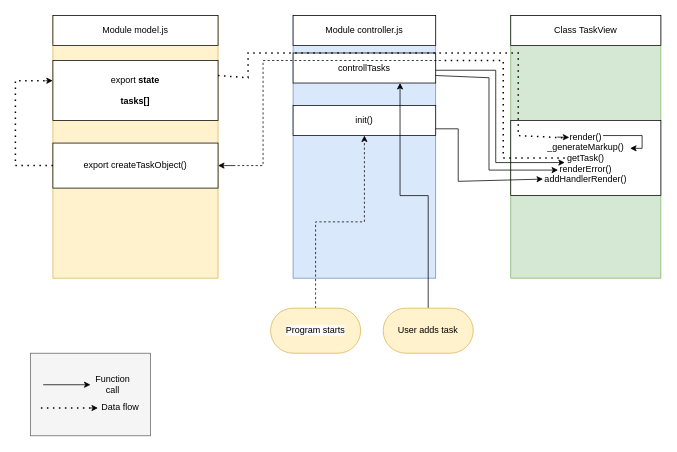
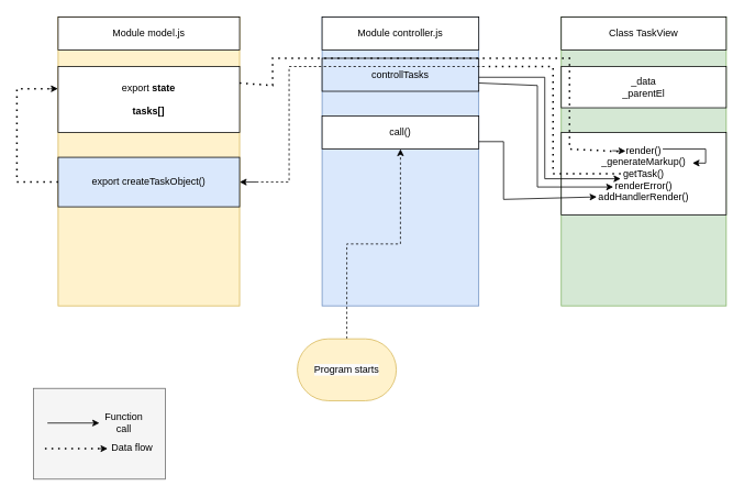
  <mxCell id="0" />
  <mxCell id="1" parent="0" />
  <mxCell id="2" value="" style="rounded=0;whiteSpace=wrap;html=1;fillColor=#fff2cc;strokeColor=#d6b656;" vertex="1" parent="1"><mxGeometry x="70" y="20" width="220" height="350" as="geometry" /></mxCell>
  <mxCell id="3" value="Module model.js" style="rounded=0;whiteSpace=wrap;html=1;" vertex="1" parent="1"><mxGeometry x="70" y="20" width="220" height="40" as="geometry" /></mxCell>
  <mxCell id="4" value="" style="rounded=0;whiteSpace=wrap;html=1;fillColor=#dae8fc;strokeColor=#6c8ebf;" vertex="1" parent="1"><mxGeometry x="390" y="20" width="190" height="350" as="geometry" /></mxCell>
  <mxCell id="5" value="Module controller.js" style="rounded=0;whiteSpace=wrap;html=1;" vertex="1" parent="1"><mxGeometry x="390" y="20" width="190" height="40" as="geometry" /></mxCell>
  <mxCell id="6" value="" style="rounded=0;whiteSpace=wrap;html=1;fillColor=#d5e8d4;strokeColor=#82b366;" vertex="1" parent="1"><mxGeometry x="680" y="20" width="200" height="350" as="geometry" /></mxCell>
  <mxCell id="7" value="Class TaskView" style="rounded=0;whiteSpace=wrap;html=1;" vertex="1" parent="1"><mxGeometry x="680" y="20" width="200" height="40" as="geometry" /></mxCell>
+ <mxCell id="8" value="_data&lt;br&gt;_parentEl" style="rounded=0;whiteSpace=wrap;html=1;" vertex="1" parent="1"><mxGeometry x="680" y="80" width="200" height="50" as="geometry" /></mxCell>
  <mxCell id="9" value="render()&lt;br&gt;_generateMarkup()&lt;br&gt;getTask()&lt;br&gt;renderError()&lt;br&gt;addHandlerRender()" style="rounded=0;whiteSpace=wrap;html=1;" vertex="1" parent="1"><mxGeometry x="680" y="160" width="200" height="100" as="geometry" /></mxCell>
  <mxCell id="10" value="export &lt;b&gt;state&lt;br&gt;&lt;br&gt;tasks[]&lt;br&gt;&lt;/b&gt;" style="rounded=0;whiteSpace=wrap;html=1;" vertex="1" parent="1"><mxGeometry x="70" y="80" width="220" height="80" as="geometry" /></mxCell>
- <mxCell id="11" value="controllTasks" style="rounded=0;whiteSpace=wrap;html=1;" vertex="1" parent="1"><mxGeometry x="390" y="70" width="190" height="40" as="geometry" /></mxCell>
- <mxCell id="12" value="init()" style="rounded=0;whiteSpace=wrap;html=1;" vertex="1" parent="1"><mxGeometry x="390" y="140" width="190" height="40" as="geometry" /></mxCell>
- <mxCell id="13" style="edgeStyle=orthogonalEdgeStyle;rounded=0;orthogonalLoop=1;jettySize=auto;html=1;entryX=0.75;entryY=1;entryDx=0;entryDy=0;" edge="1" parent="1" source="14" target="11"><mxGeometry relative="1" as="geometry" /></mxCell>
- <mxCell id="14" value="User adds task" style="rounded=1;whiteSpace=wrap;html=1;arcSize=50;fillColor=#fff2cc;strokeColor=#d6b656;" vertex="1" parent="1"><mxGeometry x="510" y="410" width="120" height="60" as="geometry" /></mxCell>
+ <mxCell id="11" value="controllTasks" style="rounded=0;whiteSpace=wrap;html=1;fillColor=#dae8fc;" vertex="1" parent="1"><mxGeometry x="390" y="70" width="190" height="40" as="geometry" /></mxCell>
+ <mxCell id="12" value="call()" style="rounded=0;whiteSpace=wrap;html=1;" vertex="1" parent="1"><mxGeometry x="390" y="140" width="190" height="40" as="geometry" /></mxCell>
  <mxCell id="15" style="edgeStyle=orthogonalEdgeStyle;rounded=0;orthogonalLoop=1;jettySize=auto;html=1;dashed=1;" edge="1" parent="1" source="16" target="12"><mxGeometry relative="1" as="geometry"><mxPoint x="460" y="130" as="targetPoint" /></mxGeometry></mxCell>
- <mxCell id="16" value="&lt;span style=&quot;color: rgb(0, 0, 0); font-family: Helvetica; font-size: 12px; font-style: normal; font-variant-ligatures: normal; font-variant-caps: normal; font-weight: 400; letter-spacing: normal; orphans: 2; text-align: center; text-indent: 0px; text-transform: none; widows: 2; word-spacing: 0px; -webkit-text-stroke-width: 0px; background-color: rgb(251, 251, 251); text-decoration-thickness: initial; text-decoration-style: initial; text-decoration-color: initial; float: none; display: inline !important;&quot;&gt;Program starts&lt;/span&gt;" style="rounded=1;whiteSpace=wrap;html=1;arcSize=50;fillColor=#FFF2CC;strokeColor=#d6b656;" vertex="1" parent="1"><mxGeometry x="360" y="410" width="120" height="60" as="geometry" /></mxCell>
+ <mxCell id="16" value="&lt;span style=&quot;color: rgb(0, 0, 0); font-family: Helvetica; font-size: 12px; font-style: normal; font-variant-ligatures: normal; font-variant-caps: normal; font-weight: 400; letter-spacing: normal; orphans: 2; text-align: center; text-indent: 0px; text-transform: none; widows: 2; word-spacing: 0px; -webkit-text-stroke-width: 0px; background-color: rgb(251, 251, 251); text-decoration-thickness: initial; text-decoration-style: initial; text-decoration-color: initial; float: none; display: inline !important;&quot;&gt;Program starts&lt;/span&gt;" style="rounded=1;whiteSpace=wrap;html=1;arcSize=50;fillColor=#FFF2CC;strokeColor=#d6b656;" vertex="1" parent="1"><mxGeometry x="360" y="410" width="120" height="75" as="geometry" /></mxCell>
  <mxCell id="17" value="" style="endArrow=classic;html=1;rounded=0;exitX=1;exitY=0.5;exitDx=0;exitDy=0;" edge="1" parent="1"><mxGeometry width="50" height="50" relative="1" as="geometry"><mxPoint x="580" y="171" as="sourcePoint" /><mxPoint x="723" y="238" as="targetPoint" /><Array as="points"><mxPoint x="610" y="171" /><mxPoint x="610" y="241" /></Array></mxGeometry></mxCell>
- <mxCell id="18" value="export createTaskObject()" style="rounded=0;whiteSpace=wrap;html=1;" vertex="1" parent="1"><mxGeometry x="70" y="190" width="220" height="60" as="geometry" /></mxCell>
+ <mxCell id="18" value="export createTaskObject()" style="rounded=0;whiteSpace=wrap;html=1;fillColor=#dae8fc;" vertex="1" parent="1"><mxGeometry x="70" y="190" width="220" height="60" as="geometry" /></mxCell>
  <mxCell id="19" value="" style="endArrow=classic;html=1;rounded=0;exitX=1;exitY=0.5;exitDx=0;exitDy=0;" edge="1" parent="1"><mxGeometry width="50" height="50" relative="1" as="geometry"><mxPoint x="580" y="93" as="sourcePoint" /><mxPoint x="752" y="216" as="targetPoint" /><Array as="points"><mxPoint x="660" y="93" /><mxPoint x="660" y="216" /></Array></mxGeometry></mxCell>
  <mxCell id="20" value="" style="endArrow=none;dashed=1;html=1;dashPattern=1 3;strokeWidth=2;rounded=0;" edge="1" parent="1"><mxGeometry width="50" height="50" relative="1" as="geometry"><mxPoint x="752" y="210" as="sourcePoint" /><mxPoint x="590" y="80" as="targetPoint" /><Array as="points"><mxPoint x="670" y="210" /><mxPoint x="670" y="80" /></Array></mxGeometry></mxCell>
  <mxCell id="21" value="" style="endArrow=classic;html=1;rounded=0;entryX=1;entryY=0.5;entryDx=0;entryDy=0;" edge="1" parent="1" target="18"><mxGeometry width="50" height="50" relative="1" as="geometry"><mxPoint x="310" y="220" as="sourcePoint" /><mxPoint x="660" y="70" as="targetPoint" /></mxGeometry></mxCell>
  <mxCell id="22" value="" style="endArrow=none;dashed=1;html=1;rounded=0;" edge="1" parent="1"><mxGeometry width="50" height="50" relative="1" as="geometry"><mxPoint x="310" y="220" as="sourcePoint" /><mxPoint x="590" y="80" as="targetPoint" /><Array as="points"><mxPoint x="350" y="220" /><mxPoint x="350" y="80" /></Array></mxGeometry></mxCell>
  <mxCell id="23" value="" style="endArrow=none;dashed=1;html=1;dashPattern=1 3;strokeWidth=2;rounded=0;exitX=0;exitY=0.5;exitDx=0;exitDy=0;" edge="1" parent="1" source="18"><mxGeometry width="50" height="50" relative="1" as="geometry"><mxPoint x="280" y="200" as="sourcePoint" /><mxPoint x="60" y="107" as="targetPoint" /><Array as="points"><mxPoint x="20" y="220" /><mxPoint x="20" y="107" /></Array></mxGeometry></mxCell>
  <mxCell id="24" value="" style="endArrow=classic;html=1;rounded=0;entryX=-0.001;entryY=0.373;entryDx=0;entryDy=0;entryPerimeter=0;" edge="1" parent="1"><mxGeometry width="50" height="50" relative="1" as="geometry"><mxPoint x="60" y="107" as="sourcePoint" /><mxPoint x="69.78" y="106.84" as="targetPoint" /></mxGeometry></mxCell>
  <mxCell id="25" value="" style="endArrow=none;dashed=1;html=1;dashPattern=1 3;strokeWidth=2;rounded=0;" edge="1" parent="1"><mxGeometry width="50" height="50" relative="1" as="geometry"><mxPoint x="290" y="100" as="sourcePoint" /><mxPoint x="750" y="183" as="targetPoint" /><Array as="points"><mxPoint x="330" y="103" /><mxPoint x="330" y="70" /><mxPoint x="490" y="70" /><mxPoint x="690" y="70" /><mxPoint x="690" y="180" /></Array></mxGeometry></mxCell>
  <mxCell id="26" value="" style="endArrow=classic;html=1;rounded=0;" edge="1" parent="1"><mxGeometry width="50" height="50" relative="1" as="geometry"><mxPoint x="742" y="182" as="sourcePoint" /><mxPoint x="758" y="182.474" as="targetPoint" /></mxGeometry></mxCell>
  <mxCell id="27" value="" style="endArrow=classic;html=1;rounded=0;" edge="1" parent="1"><mxGeometry width="50" height="50" relative="1" as="geometry"><mxPoint x="803" y="180" as="sourcePoint" /><mxPoint x="839" y="197" as="targetPoint" /><Array as="points"><mxPoint x="855" y="180" /><mxPoint x="855" y="197" /></Array></mxGeometry></mxCell>
  <mxCell id="28" value="" style="endArrow=classic;html=1;rounded=0;" edge="1" parent="1"><mxGeometry width="50" height="50" relative="1" as="geometry"><mxPoint x="580" y="100" as="sourcePoint" /><mxPoint x="743" y="226" as="targetPoint" /><Array as="points"><mxPoint x="651" y="103" /><mxPoint x="651" y="226" /></Array></mxGeometry></mxCell>
  <mxCell id="29" value="" style="rounded=0;whiteSpace=wrap;html=1;fillColor=#f5f5f5;fontColor=#333333;strokeColor=#666666;" vertex="1" parent="1"><mxGeometry y="470" width="160" height="110" as="geometry" x="40" /></mxCell>
  <mxCell id="30" value="" style="endArrow=classic;html=1;rounded=0;" edge="1" parent="1" target="31"><mxGeometry width="50" height="50" relative="1" as="geometry"><mxPoint x="57" y="512" as="sourcePoint" /><mxPoint x="137" y="512" as="targetPoint" /></mxGeometry></mxCell>
  <mxCell id="31" value="Function call" style="text;html=1;strokeColor=none;fillColor=none;align=center;verticalAlign=middle;whiteSpace=wrap;rounded=0;" vertex="1" parent="1"><mxGeometry x="120" y="497" width="60" height="30" as="geometry" /></mxCell>
  <mxCell id="32" value="" style="endArrow=none;dashed=1;html=1;dashPattern=1 3;strokeWidth=2;rounded=0;" edge="1" parent="1"><mxGeometry width="50" height="50" relative="1" as="geometry"><mxPoint x="54" y="543" as="sourcePoint" /><mxPoint x="124" y="543" as="targetPoint" /></mxGeometry></mxCell>
  <mxCell id="33" value="" style="endArrow=classic;html=1;rounded=0;" edge="1" parent="1"><mxGeometry width="50" height="50" relative="1" as="geometry"><mxPoint x="120" y="543" as="sourcePoint" /><mxPoint x="130" y="543" as="targetPoint" /></mxGeometry></mxCell>
  <mxCell id="34" value="Data flow" style="text;html=1;strokeColor=none;fillColor=none;align=center;verticalAlign=middle;whiteSpace=wrap;rounded=0;" vertex="1" parent="1"><mxGeometry x="130" y="527" width="60" height="30" as="geometry" /></mxCell>
